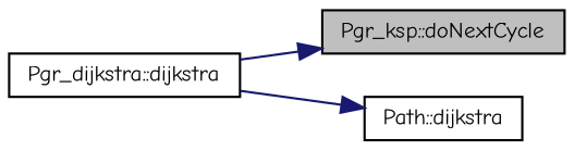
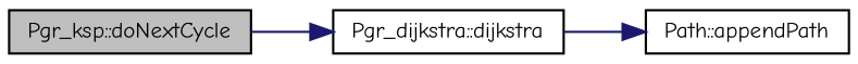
  digraph {
    fontname="Comic Neue"
    rankdir=LR
    node [color=black fillcolor=white fontname="Comic Neue" fontsize=10 shape=record style=filled]
    edge [color=midnightblue fontname="Comic Neue" fontsize=10 labelfontname=Helvetica labelfontsize=10 style=solid]
    n1 [fillcolor=grey75 fontcolor=black height=0.2 label="Pgr_ksp::doNextCycle" width=0.4]
    n2 [height=0.2 label="Pgr_dijkstra::dijkstra" width=0.4]
-   n3 [height=0.2 label="Path::dijkstra" width=0.4]
-   n2 -> n1
+   n3 [height=0.2 label="Path::appendPath" width=0.4]
+   n1 -> n2
    n2 -> n3
  }
